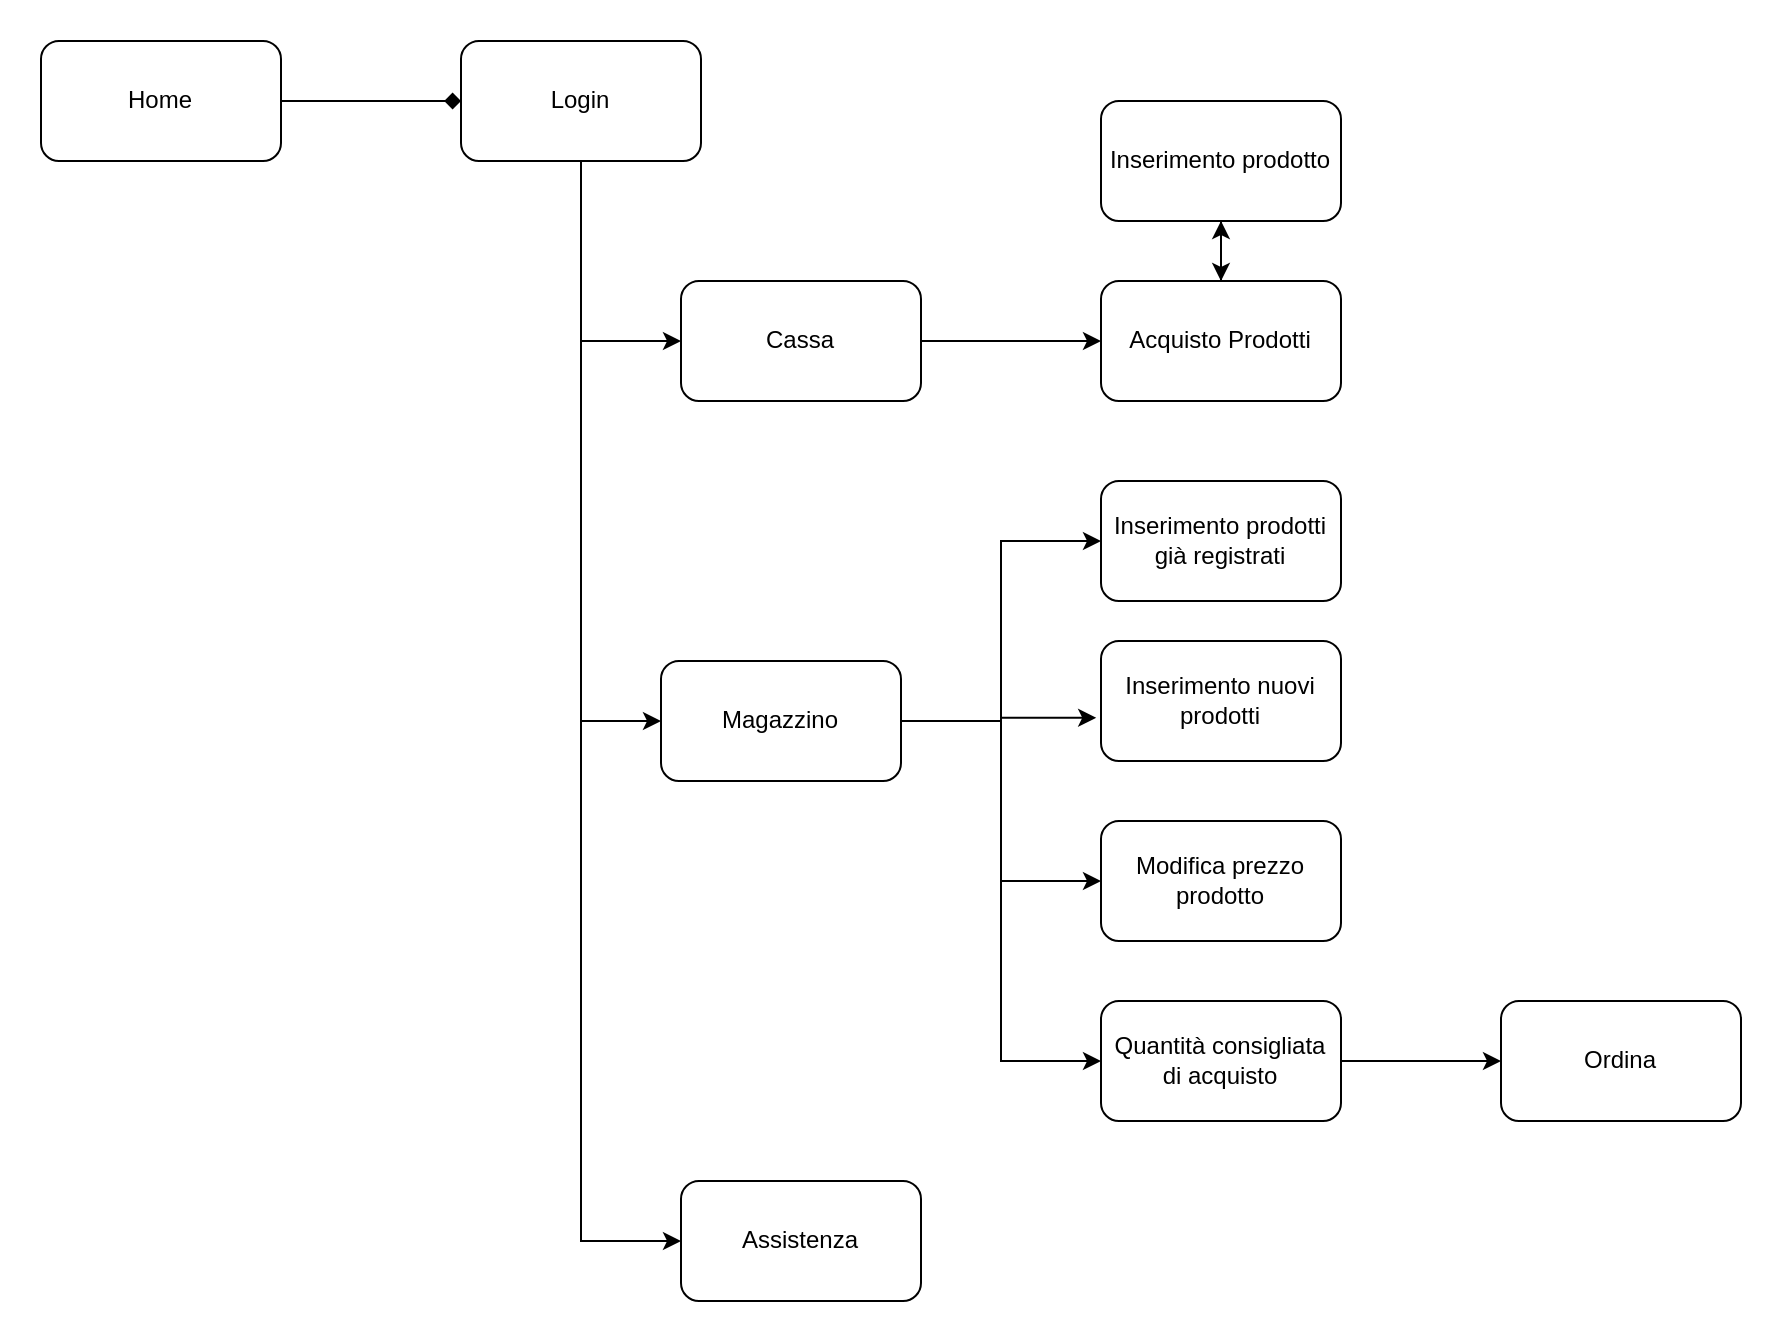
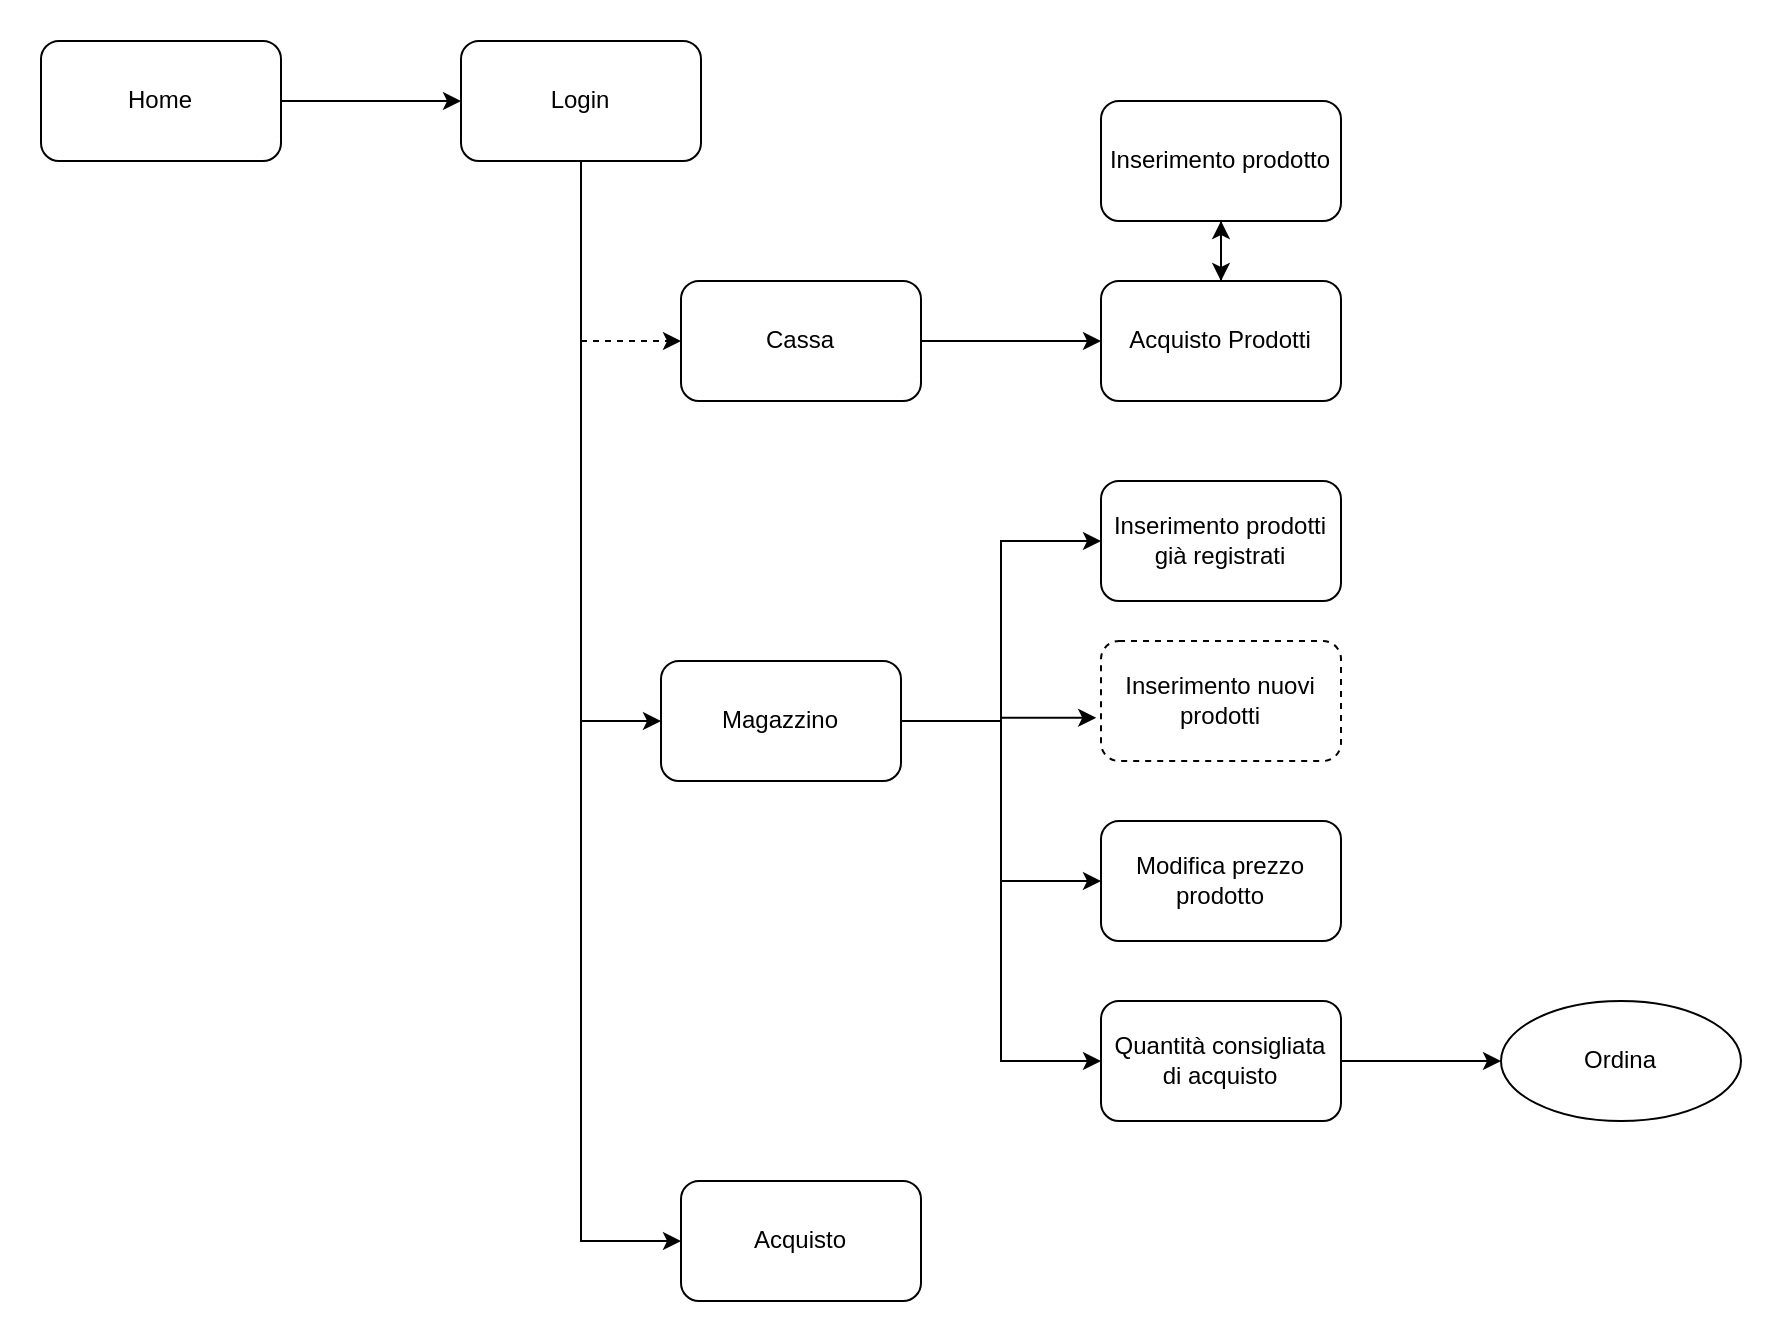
  <mxCell id="0" />
  <mxCell id="1" parent="0" />
- <mxCell id="2" style="edgeStyle=orthogonalEdgeStyle;rounded=0;orthogonalLoop=1;jettySize=auto;html=1;entryX=0;entryY=0.5;entryDx=0;entryDy=0;endArrow=diamond;" edge="1" parent="1" source="3" target="7"><mxGeometry relative="1" as="geometry" /></mxCell>
+ <mxCell id="2" style="edgeStyle=orthogonalEdgeStyle;rounded=0;orthogonalLoop=1;jettySize=auto;html=1;entryX=0;entryY=0.5;entryDx=0;entryDy=0;" edge="1" parent="1" source="3" target="7"><mxGeometry relative="1" as="geometry" /></mxCell>
  <mxCell id="3" value="Home" style="rounded=1;whiteSpace=wrap;html=1;" vertex="1" parent="1"><mxGeometry x="20" y="20" width="120" height="60" as="geometry" /></mxCell>
- <mxCell id="4" style="edgeStyle=orthogonalEdgeStyle;rounded=0;orthogonalLoop=1;jettySize=auto;html=1;entryX=0;entryY=0.5;entryDx=0;entryDy=0;" edge="1" parent="1" source="7" target="9"><mxGeometry relative="1" as="geometry" /></mxCell>
+ <mxCell id="4" style="edgeStyle=orthogonalEdgeStyle;rounded=0;orthogonalLoop=1;jettySize=auto;html=1;entryX=0;entryY=0.5;entryDx=0;entryDy=0;dashed=1;" edge="1" parent="1" source="7" target="9"><mxGeometry relative="1" as="geometry" /></mxCell>
  <mxCell id="5" style="edgeStyle=orthogonalEdgeStyle;rounded=0;orthogonalLoop=1;jettySize=auto;html=1;entryX=0;entryY=0.5;entryDx=0;entryDy=0;" edge="1" parent="1" source="7" target="14"><mxGeometry relative="1" as="geometry" /></mxCell>
  <mxCell id="6" style="edgeStyle=orthogonalEdgeStyle;rounded=0;orthogonalLoop=1;jettySize=auto;html=1;entryX=0;entryY=0.5;entryDx=0;entryDy=0;" edge="1" parent="1" source="7" target="15"><mxGeometry relative="1" as="geometry" /></mxCell>
  <mxCell id="7" value="Login" style="rounded=1;whiteSpace=wrap;html=1;" vertex="1" parent="1"><mxGeometry x="230" y="20" width="120" height="60" as="geometry" /></mxCell>
  <mxCell id="8" style="edgeStyle=orthogonalEdgeStyle;rounded=0;orthogonalLoop=1;jettySize=auto;html=1;" edge="1" parent="1" source="9" target="17"><mxGeometry relative="1" as="geometry" /></mxCell>
  <mxCell id="9" value="Cassa" style="rounded=1;whiteSpace=wrap;html=1;" vertex="1" parent="1"><mxGeometry x="340" y="140" width="120" height="60" as="geometry" /></mxCell>
  <mxCell id="10" style="edgeStyle=orthogonalEdgeStyle;rounded=0;orthogonalLoop=1;jettySize=auto;html=1;entryX=0;entryY=0.5;entryDx=0;entryDy=0;" edge="1" parent="1" source="14" target="18"><mxGeometry relative="1" as="geometry" /></mxCell>
  <mxCell id="11" style="edgeStyle=orthogonalEdgeStyle;rounded=0;orthogonalLoop=1;jettySize=auto;html=1;entryX=-0.02;entryY=0.64;entryDx=0;entryDy=0;entryPerimeter=0;" edge="1" parent="1" source="14" target="19"><mxGeometry relative="1" as="geometry" /></mxCell>
  <mxCell id="12" style="edgeStyle=orthogonalEdgeStyle;rounded=0;orthogonalLoop=1;jettySize=auto;html=1;entryX=0;entryY=0.5;entryDx=0;entryDy=0;" edge="1" parent="1" source="14" target="20"><mxGeometry relative="1" as="geometry" /></mxCell>
  <mxCell id="13" style="edgeStyle=orthogonalEdgeStyle;rounded=0;orthogonalLoop=1;jettySize=auto;html=1;entryX=0;entryY=0.5;entryDx=0;entryDy=0;" edge="1" parent="1" source="14" target="22"><mxGeometry relative="1" as="geometry" /></mxCell>
  <mxCell id="14" value="Magazzino" style="rounded=1;whiteSpace=wrap;html=1;" vertex="1" parent="1"><mxGeometry x="330" y="330" width="120" height="60" as="geometry" /></mxCell>
- <mxCell id="15" value="Assistenza" style="rounded=1;whiteSpace=wrap;html=1;" vertex="1" parent="1"><mxGeometry x="340" y="590" width="120" height="60" as="geometry" /></mxCell>
+ <mxCell id="15" value="Acquisto" style="rounded=1;whiteSpace=wrap;html=1;" vertex="1" parent="1"><mxGeometry x="340" y="590" width="120" height="60" as="geometry" /></mxCell>
  <mxCell id="16" style="edgeStyle=orthogonalEdgeStyle;rounded=0;orthogonalLoop=1;jettySize=auto;html=1;" edge="1" parent="1" source="17" target="24"><mxGeometry relative="1" as="geometry" /></mxCell>
  <mxCell id="17" value="Acquisto Prodotti" style="rounded=1;whiteSpace=wrap;html=1;" vertex="1" parent="1"><mxGeometry x="550" y="140" width="120" height="60" as="geometry" /></mxCell>
  <mxCell id="18" value="Inserimento prodotti già registrati" style="rounded=1;whiteSpace=wrap;html=1;" vertex="1" parent="1"><mxGeometry x="550" y="240" width="120" height="60" as="geometry" /></mxCell>
- <mxCell id="19" value="Inserimento nuovi prodotti" style="rounded=1;whiteSpace=wrap;html=1;" vertex="1" parent="1"><mxGeometry x="550" y="320" width="120" height="60" as="geometry" /></mxCell>
+ <mxCell id="19" value="Inserimento nuovi prodotti" style="rounded=1;whiteSpace=wrap;html=1;dashed=1;" vertex="1" parent="1"><mxGeometry x="550" y="320" width="120" height="60" as="geometry" /></mxCell>
  <mxCell id="20" value="Modifica prezzo prodotto" style="rounded=1;whiteSpace=wrap;html=1;" vertex="1" parent="1"><mxGeometry x="550" y="410" width="120" height="60" as="geometry" /></mxCell>
  <mxCell id="21" style="edgeStyle=orthogonalEdgeStyle;rounded=0;orthogonalLoop=1;jettySize=auto;html=1;entryX=0;entryY=0.5;entryDx=0;entryDy=0;" edge="1" parent="1" source="22" target="25"><mxGeometry relative="1" as="geometry" /></mxCell>
  <mxCell id="22" value="Quantità consigliata&lt;br&gt;di acquisto" style="rounded=1;whiteSpace=wrap;html=1;" vertex="1" parent="1"><mxGeometry x="550" y="500" width="120" height="60" as="geometry" /></mxCell>
  <mxCell id="23" style="edgeStyle=orthogonalEdgeStyle;rounded=0;orthogonalLoop=1;jettySize=auto;html=1;" edge="1" parent="1" source="24" target="17"><mxGeometry relative="1" as="geometry" /></mxCell>
  <mxCell id="24" value="Inserimento prodotto" style="rounded=1;whiteSpace=wrap;html=1;" vertex="1" parent="1"><mxGeometry x="550" y="50" width="120" height="60" as="geometry" /></mxCell>
- <mxCell id="25" value="Ordina" style="rounded=1;whiteSpace=wrap;html=1;" vertex="1" parent="1"><mxGeometry x="750" y="500" width="120" height="60" as="geometry" /></mxCell>
+ <mxCell id="25" value="Ordina" style="ellipse;whiteSpace=wrap;html=1;" vertex="1" parent="1"><mxGeometry x="750" y="500" width="120" height="60" as="geometry" /></mxCell>
